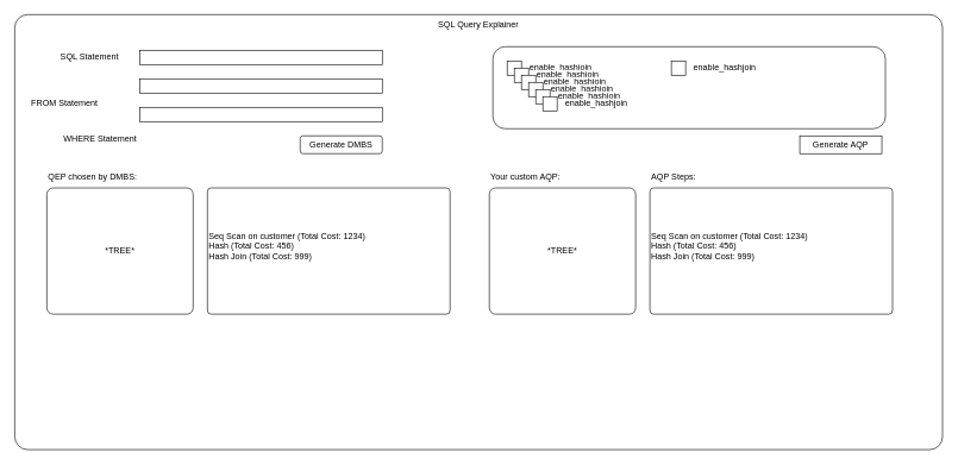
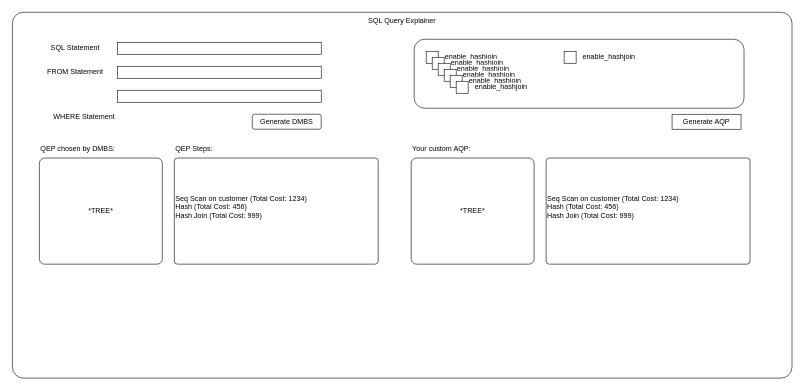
  <mxCell id="0" />
  <mxCell id="1" parent="0" />
  <mxCell id="2" value="" style="rounded=1;whiteSpace=wrap;html=1;arcSize=3;" vertex="1" parent="1"><mxGeometry x="20" y="20" width="1300" height="610" as="geometry" /></mxCell>
  <mxCell id="3" value="SQL Query Explainer" style="text;html=1;strokeColor=none;fillColor=none;align=center;verticalAlign=middle;whiteSpace=wrap;rounded=0;" vertex="1" parent="1"><mxGeometry x="585" y="20" width="170" height="30" as="geometry" /></mxCell>
  <mxCell id="4" value="" style="rounded=0;whiteSpace=wrap;html=1;fillColor=#FFFFFF;" vertex="1" parent="1"><mxGeometry x="195" y="70" width="340" height="20" as="geometry" /></mxCell>
  <mxCell id="5" value="" style="rounded=0;whiteSpace=wrap;html=1;fillColor=#FFFFFF;" vertex="1" parent="1"><mxGeometry x="195" y="110" width="340" height="20" as="geometry" /></mxCell>
  <mxCell id="6" value="" style="rounded=0;whiteSpace=wrap;html=1;fillColor=#FFFFFF;" vertex="1" parent="1"><mxGeometry x="195" y="150" width="340" height="20" as="geometry" /></mxCell>
  <mxCell id="7" value="SQL Statement" style="text;html=1;strokeColor=none;fillColor=none;align=center;verticalAlign=middle;whiteSpace=wrap;rounded=0;" vertex="1" parent="1"><mxGeometry x="60" y="65" width="130" height="30" as="geometry" /></mxCell>
- <mxCell id="8" value="FROM Statement" style="text;html=1;strokeColor=none;fillColor=none;align=center;verticalAlign=middle;whiteSpace=wrap;rounded=0;" vertex="1" parent="1"><mxGeometry x="25" y="130" width="130" height="30" as="geometry" /></mxCell>
+ <mxCell id="8" value="FROM Statement" style="text;html=1;strokeColor=none;fillColor=none;align=center;verticalAlign=middle;whiteSpace=wrap;rounded=0;" vertex="1" parent="1"><mxGeometry x="60" y="105" width="130" height="30" as="geometry" /></mxCell>
  <mxCell id="9" value="WHERE Statement" style="text;html=1;strokeColor=none;fillColor=none;align=center;verticalAlign=middle;whiteSpace=wrap;rounded=0;" vertex="1" parent="1"><mxGeometry x="75" y="180" width="130" height="30" as="geometry" /></mxCell>
  <mxCell id="10" value="QEP chosen by DMBS:" style="text;html=1;strokeColor=none;fillColor=none;align=left;verticalAlign=middle;whiteSpace=wrap;rounded=0;" vertex="1" parent="1"><mxGeometry x="65" y="233" width="130" height="30" as="geometry" /></mxCell>
  <mxCell id="11" value="&lt;font color=&quot;#000000&quot;&gt;Seq Scan on customer (Total Cost: 1234)&lt;br&gt;Hash (Total Cost: 456)&lt;br&gt;Hash Join (Total Cost: 999)&lt;br&gt;&lt;br&gt;&lt;/font&gt;" style="rounded=1;whiteSpace=wrap;html=1;fillColor=#FFFFFF;arcSize=3;align=left;" vertex="1" parent="1"><mxGeometry x="290" y="263" width="340" height="177" as="geometry" /></mxCell>
  <mxCell id="12" value="Your custom AQP:" style="text;html=1;strokeColor=none;fillColor=none;align=left;verticalAlign=middle;whiteSpace=wrap;rounded=0;" vertex="1" parent="1"><mxGeometry x="685" y="233" width="130" height="30" as="geometry" /></mxCell>
  <mxCell id="13" value="" style="rounded=1;whiteSpace=wrap;html=1;labelBackgroundColor=#FFFFFF;fontColor=#000000;fillColor=#FFFFFF;" vertex="1" parent="1"><mxGeometry x="690" y="65" width="550" height="115" as="geometry" /></mxCell>
  <mxCell id="14" value="enable_hashjoin" style="text;html=1;strokeColor=none;fillColor=none;align=center;verticalAlign=middle;whiteSpace=wrap;rounded=0;labelBackgroundColor=#FFFFFF;fontColor=#000000;" vertex="1" parent="1"><mxGeometry x="755" y="80" width="60" height="30" as="geometry" /></mxCell>
  <mxCell id="15" value="" style="rounded=0;whiteSpace=wrap;html=1;labelBackgroundColor=#000000;fontColor=#000000;fillColor=#FFFFFF;labelBorderColor=#000000;" vertex="1" parent="1"><mxGeometry x="710" y="85" width="20" height="20" as="geometry" /></mxCell>
  <mxCell id="16" value="Generate AQP" style="whiteSpace=wrap;html=1;labelBackgroundColor=#FFFFFF;fontColor=#000000;fillColor=#FFFFFF;rounded=0;" vertex="1" parent="1"><mxGeometry x="1120" y="190" width="115" height="25" as="geometry" /></mxCell>
  <mxCell id="17" value="enable_hashjoin" style="text;html=1;strokeColor=none;fillColor=none;align=center;verticalAlign=middle;whiteSpace=wrap;rounded=0;labelBackgroundColor=#FFFFFF;fontColor=#000000;" vertex="1" parent="1"><mxGeometry x="765" y="90" width="60" height="30" as="geometry" /></mxCell>
  <mxCell id="18" value="" style="rounded=0;whiteSpace=wrap;html=1;labelBackgroundColor=#000000;fontColor=#000000;fillColor=#FFFFFF;labelBorderColor=#000000;" vertex="1" parent="1"><mxGeometry x="720" y="95" width="20" height="20" as="geometry" /></mxCell>
  <mxCell id="19" value="enable_hashjoin" style="text;html=1;strokeColor=none;fillColor=none;align=center;verticalAlign=middle;whiteSpace=wrap;rounded=0;labelBackgroundColor=#FFFFFF;fontColor=#000000;" vertex="1" parent="1"><mxGeometry x="775" y="100" width="60" height="30" as="geometry" /></mxCell>
  <mxCell id="20" value="" style="rounded=0;whiteSpace=wrap;html=1;labelBackgroundColor=#000000;fontColor=#000000;fillColor=#FFFFFF;labelBorderColor=#000000;" vertex="1" parent="1"><mxGeometry x="730" y="105" width="20" height="20" as="geometry" /></mxCell>
  <mxCell id="21" value="enable_hashjoin" style="text;html=1;strokeColor=none;fillColor=none;align=center;verticalAlign=middle;whiteSpace=wrap;rounded=0;labelBackgroundColor=#FFFFFF;fontColor=#000000;" vertex="1" parent="1"><mxGeometry x="785" y="110" width="60" height="30" as="geometry" /></mxCell>
  <mxCell id="22" value="" style="rounded=0;whiteSpace=wrap;html=1;labelBackgroundColor=#000000;fontColor=#000000;fillColor=#FFFFFF;labelBorderColor=#000000;" vertex="1" parent="1"><mxGeometry x="740" y="115" width="20" height="20" as="geometry" /></mxCell>
  <mxCell id="23" value="enable_hashjoin" style="text;html=1;strokeColor=none;fillColor=none;align=center;verticalAlign=middle;whiteSpace=wrap;rounded=0;labelBackgroundColor=#FFFFFF;fontColor=#000000;" vertex="1" parent="1"><mxGeometry x="795" y="120" width="60" height="30" as="geometry" /></mxCell>
  <mxCell id="24" value="" style="rounded=0;whiteSpace=wrap;html=1;labelBackgroundColor=#000000;fontColor=#000000;fillColor=#FFFFFF;labelBorderColor=#000000;" vertex="1" parent="1"><mxGeometry x="750" y="125" width="20" height="20" as="geometry" /></mxCell>
  <mxCell id="25" value="enable_hashjoin" style="text;html=1;strokeColor=none;fillColor=none;align=center;verticalAlign=middle;whiteSpace=wrap;rounded=0;labelBackgroundColor=#FFFFFF;fontColor=#000000;" vertex="1" parent="1"><mxGeometry x="805" y="130" width="60" height="30" as="geometry" /></mxCell>
  <mxCell id="26" value="" style="rounded=0;whiteSpace=wrap;html=1;labelBackgroundColor=#000000;fontColor=#000000;fillColor=#FFFFFF;labelBorderColor=#000000;" vertex="1" parent="1"><mxGeometry x="760" y="135" width="20" height="20" as="geometry" /></mxCell>
  <mxCell id="27" value="enable_hashjoin" style="text;html=1;strokeColor=none;fillColor=none;align=center;verticalAlign=middle;whiteSpace=wrap;rounded=0;labelBackgroundColor=#FFFFFF;fontColor=#000000;" vertex="1" parent="1"><mxGeometry x="985" y="80" width="60" height="30" as="geometry" /></mxCell>
  <mxCell id="28" value="" style="rounded=0;whiteSpace=wrap;html=1;labelBackgroundColor=#000000;fontColor=#000000;fillColor=#FFFFFF;labelBorderColor=#000000;" vertex="1" parent="1"><mxGeometry x="940" y="85" width="20" height="20" as="geometry" /></mxCell>
  <mxCell id="29" value="*TREE*" style="rounded=1;whiteSpace=wrap;html=1;labelBackgroundColor=none;labelBorderColor=none;fontColor=#000000;fillColor=#FFFFFF;arcSize=5;" vertex="1" parent="1"><mxGeometry x="65" y="263" width="205" height="177" as="geometry" /></mxCell>
+ <mxCell id="30" value="QEP Steps:" style="text;html=1;strokeColor=none;fillColor=none;align=left;verticalAlign=middle;whiteSpace=wrap;rounded=0;" vertex="1" parent="1"><mxGeometry x="290" y="233" width="130" height="30" as="geometry" /></mxCell>
  <mxCell id="31" value="&lt;font color=&quot;#000000&quot;&gt;Seq Scan on customer (Total Cost: 1234)&lt;br&gt;Hash (Total Cost: 456)&lt;br&gt;Hash Join (Total Cost: 999)&lt;br&gt;&lt;br&gt;&lt;/font&gt;" style="rounded=1;whiteSpace=wrap;html=1;fillColor=#FFFFFF;arcSize=3;align=left;" vertex="1" parent="1"><mxGeometry x="910" y="263" width="340" height="177" as="geometry" /></mxCell>
  <mxCell id="32" value="*TREE*" style="rounded=1;whiteSpace=wrap;html=1;labelBackgroundColor=none;labelBorderColor=none;fontColor=#000000;fillColor=#FFFFFF;arcSize=5;" vertex="1" parent="1"><mxGeometry x="685" y="263" width="205" height="177" as="geometry" /></mxCell>
- <mxCell id="33" value="AQP Steps:" style="text;html=1;strokeColor=none;fillColor=none;align=left;verticalAlign=middle;whiteSpace=wrap;rounded=0;" vertex="1" parent="1"><mxGeometry x="910" y="233" width="130" height="30" as="geometry" /></mxCell>
  <mxCell id="34" value="Generate DMBS" style="rounded=1;whiteSpace=wrap;html=1;labelBackgroundColor=#FFFFFF;fontColor=#000000;fillColor=#FFFFFF;" vertex="1" parent="1"><mxGeometry x="420" y="190" width="115" height="25" as="geometry" /></mxCell>
